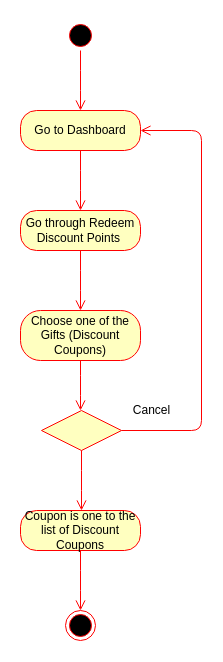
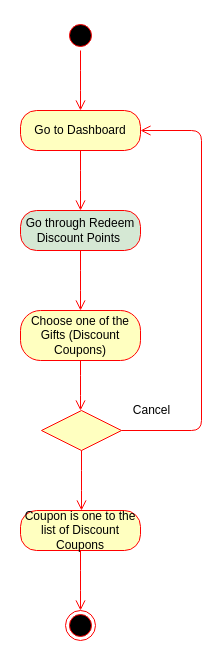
  <mxCell id="0" />
  <mxCell id="1" parent="0" />
  <mxCell id="2" value="" style="ellipse;html=1;shape=startState;fillColor=#000000;strokeColor=#ff0000;" vertex="1" parent="1"><mxGeometry x="65" y="20" width="30" height="30" as="geometry" /></mxCell>
  <mxCell id="3" value="" style="edgeStyle=orthogonalEdgeStyle;html=1;verticalAlign=bottom;endArrow=open;endSize=8;strokeColor=#ff0000;" edge="1" source="2" parent="1"><mxGeometry relative="1" as="geometry"><mxPoint x="80" y="110" as="targetPoint" /></mxGeometry></mxCell>
  <mxCell id="4" value="Go to Dashboard" style="rounded=1;whiteSpace=wrap;html=1;arcSize=40;fontColor=#000000;fillColor=#ffffc0;strokeColor=#ff0000;" vertex="1" parent="1"><mxGeometry x="20" y="110" width="120" height="40" as="geometry" /></mxCell>
  <mxCell id="5" value="" style="edgeStyle=orthogonalEdgeStyle;html=1;verticalAlign=bottom;endArrow=open;endSize=8;strokeColor=#ff0000;" edge="1" source="4" parent="1"><mxGeometry relative="1" as="geometry"><mxPoint x="80" y="210" as="targetPoint" /></mxGeometry></mxCell>
- <mxCell id="6" value="Go through Redeem Discount Points&amp;nbsp;" style="rounded=1;whiteSpace=wrap;html=1;arcSize=40;fontColor=#000000;fillColor=#ffffc0;strokeColor=#ff0000;" vertex="1" parent="1"><mxGeometry x="20" y="210" width="120" height="40" as="geometry" /></mxCell>
+ <mxCell id="6" value="Go through Redeem Discount Points&amp;nbsp;" style="rounded=1;whiteSpace=wrap;html=1;arcSize=40;fontColor=#000000;fillColor=#d5e8d4;strokeColor=#ff0000;" vertex="1" parent="1"><mxGeometry x="20" y="210" width="120" height="40" as="geometry" /></mxCell>
  <mxCell id="7" value="" style="edgeStyle=orthogonalEdgeStyle;html=1;verticalAlign=bottom;endArrow=open;endSize=8;strokeColor=#ff0000;" edge="1" source="6" parent="1"><mxGeometry relative="1" as="geometry"><mxPoint x="80" y="310" as="targetPoint" /></mxGeometry></mxCell>
  <mxCell id="8" value="Choose one of the Gifts (Discount Coupons)" style="rounded=1;whiteSpace=wrap;html=1;arcSize=40;fontColor=#000000;fillColor=#ffffc0;strokeColor=#ff0000;" vertex="1" parent="1"><mxGeometry x="20" y="310" width="120" height="50" as="geometry" /></mxCell>
  <mxCell id="9" value="" style="edgeStyle=orthogonalEdgeStyle;html=1;verticalAlign=bottom;endArrow=open;endSize=8;strokeColor=#ff0000;" edge="1" source="8" parent="1"><mxGeometry relative="1" as="geometry"><mxPoint x="80" y="410" as="targetPoint" /></mxGeometry></mxCell>
  <mxCell id="10" value="" style="rhombus;whiteSpace=wrap;html=1;fillColor=#ffffc0;strokeColor=#ff0000;" vertex="1" parent="1"><mxGeometry x="41" y="410" width="80" height="40" as="geometry" /></mxCell>
  <mxCell id="11" value="" style="edgeStyle=orthogonalEdgeStyle;html=1;align=left;verticalAlign=bottom;endArrow=open;endSize=8;strokeColor=#ff0000;entryX=1;entryY=0.5;entryDx=0;entryDy=0;" edge="1" source="10" parent="1" target="4"><mxGeometry x="-1" relative="1" as="geometry"><mxPoint x="211" y="130" as="targetPoint" /><Array as="points"><mxPoint x="201" y="430" /><mxPoint x="201" y="130" /></Array></mxGeometry></mxCell>
  <mxCell id="12" value="" style="edgeStyle=orthogonalEdgeStyle;html=1;align=left;verticalAlign=top;endArrow=open;endSize=8;strokeColor=#ff0000;" edge="1" source="10" parent="1"><mxGeometry x="1" y="71" relative="1" as="geometry"><mxPoint x="81" y="510" as="targetPoint" /><mxPoint x="-61" y="70" as="offset" /></mxGeometry></mxCell>
  <mxCell id="13" value="Cancel" style="text;html=1;align=center;verticalAlign=middle;resizable=0;points=[];autosize=1;" vertex="1" parent="1"><mxGeometry x="126" y="400" width="50" height="20" as="geometry" /></mxCell>
  <mxCell id="14" value="Coupon is one to the list of Discount Coupons" style="rounded=1;whiteSpace=wrap;html=1;arcSize=40;fontColor=#000000;fillColor=#ffffc0;strokeColor=#ff0000;" vertex="1" parent="1"><mxGeometry x="20" y="510" width="120" height="40" as="geometry" /></mxCell>
  <mxCell id="15" value="" style="edgeStyle=orthogonalEdgeStyle;html=1;verticalAlign=bottom;endArrow=open;endSize=8;strokeColor=#ff0000;" edge="1" source="14" parent="1"><mxGeometry relative="1" as="geometry"><mxPoint x="80" y="610" as="targetPoint" /></mxGeometry></mxCell>
  <mxCell id="16" value="" style="ellipse;html=1;shape=endState;fillColor=#000000;strokeColor=#ff0000;" vertex="1" parent="1"><mxGeometry x="65" y="610" width="30" height="30" as="geometry" /></mxCell>
